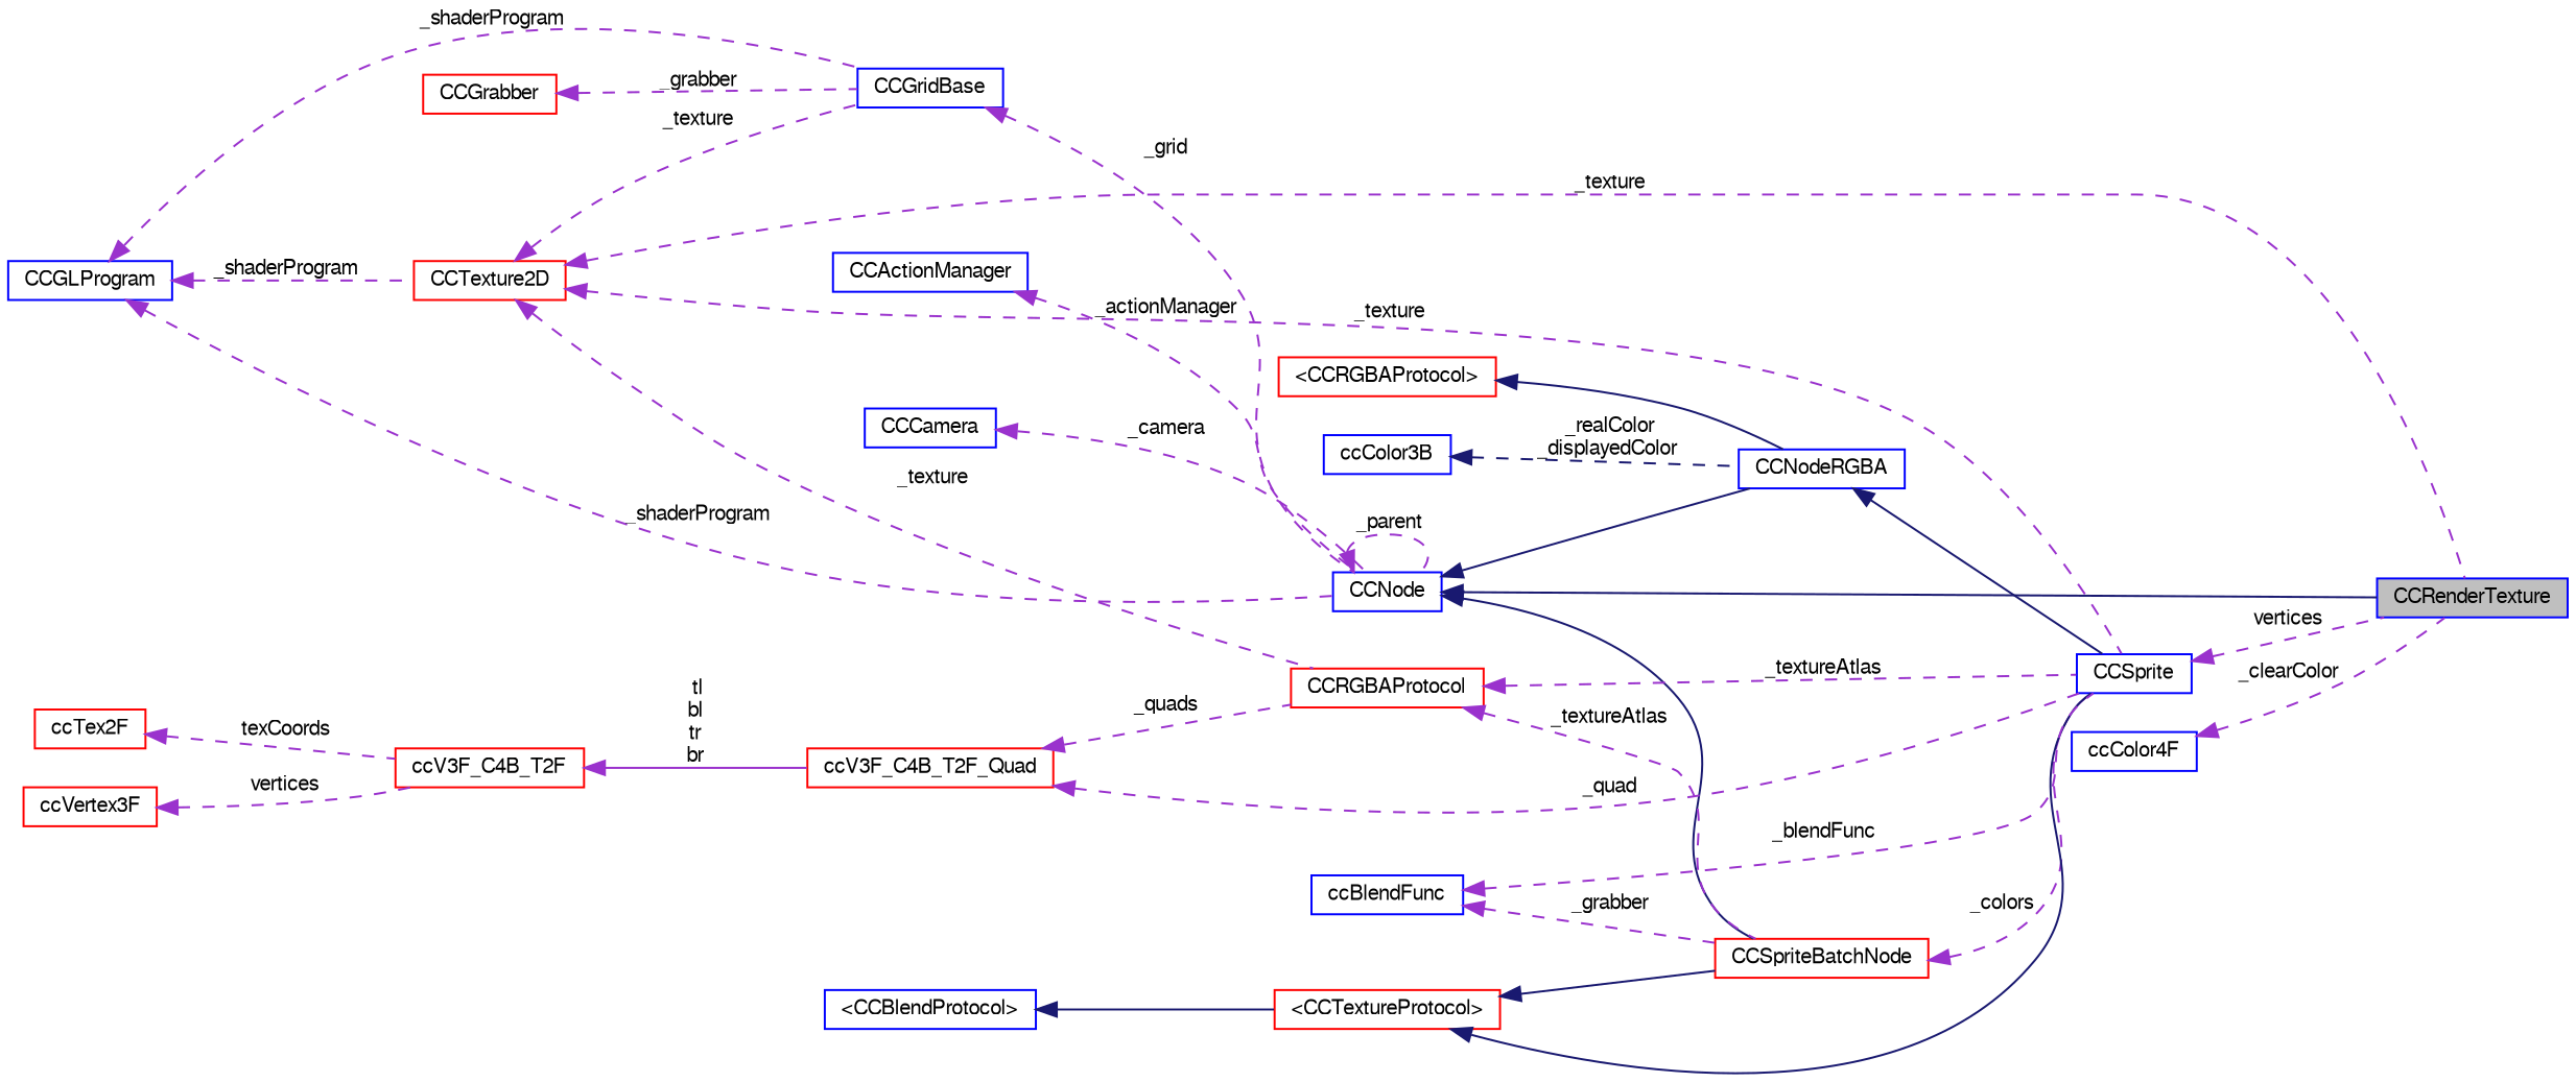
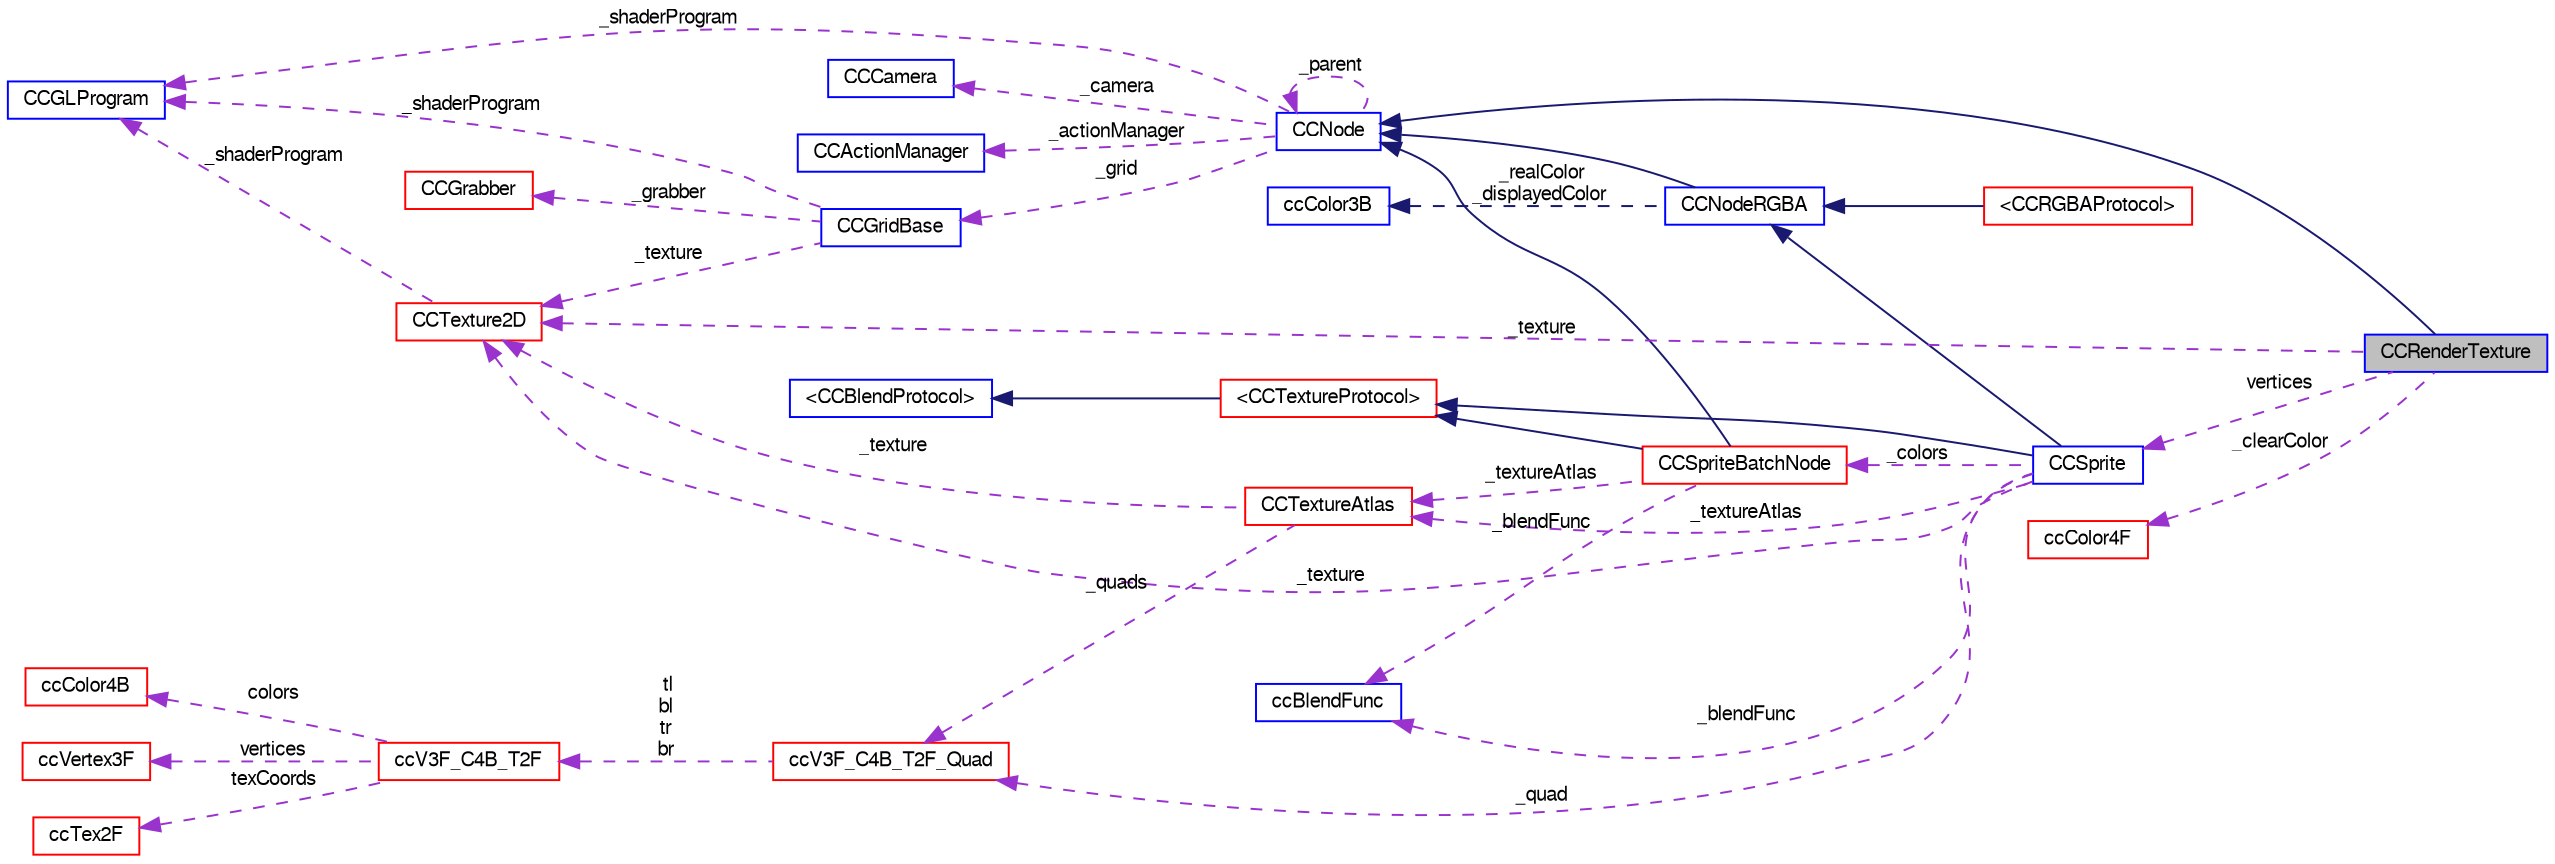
  digraph {
    rankdir=LR
    node [color=blue fontname=FreeSans fontsize=10 shape=record]
    edge [color=darkorchid3 dir=back fontname=FreeSans fontsize=10 labelfontname=FreeSans labelfontsize=10 style=dashed]
    n1 [fillcolor=grey75 fontcolor=black height=0.2 label=CCRenderTexture style=filled width=0.4]
    n2 [height=0.2 label=CCNode width=0.4]
    n3 [height=0.2 label=CCNodeRGBA width=0.4]
    n4 [color=red height=0.2 label=CCSpriteBatchNode width=0.4]
    n5 [height=0.2 label=CCSprite width=0.4]
    n6 [height=0.2 label=CCGridBase width=0.4]
    n7 [color=red height=0.2 label=CCGrabber width=0.4]
    n8 [color=red height=0.2 label=CCTexture2D width=0.4]
-   n9 [color=red height=0.2 label=CCRGBAProtocol width=0.4]
+   n9 [color=red height=0.2 label=CCTextureAtlas width=0.4]
    n10 [height=0.2 label=CCGLProgram width=0.4]
    n11 [height=0.2 label=CCCamera width=0.4]
    n12 [height=0.2 label=CCActionManager width=0.4]
    n13 [color=red height=0.2 label="\<CCRGBAProtocol\>" width=0.4]
    n14 [height=0.2 label=ccColor3B width=0.4]
    n15 [color=red height=0.2 label="\<CCTextureProtocol\>" width=0.4]
    n16 [height=0.2 label="\<CCBlendProtocol\>" width=0.4]
    n17 [height=0.2 label=ccBlendFunc width=0.4]
    n18 [color=red height=0.2 label=ccV3F_C4B_T2F_Quad width=0.4]
    n19 [color=red height=0.2 label=ccV3F_C4B_T2F width=0.4]
+   n20 [color=red height=0.2 label=ccColor4B width=0.4]
    n21 [color=red height=0.2 label=ccVertex3F width=0.4]
    n22 [color=red height=0.2 label=ccTex2F width=0.4]
-   n23 [height=0.2 label=ccColor4F width=0.4]
+   n23 [color=red height=0.2 label=ccColor4F width=0.4]
    n2 -> n1 [color=midnightblue style=solid]
    n2 -> n2 [label=" _parent"]
    n2 -> n3 [color=midnightblue style=solid]
    n2 -> n4 [color=midnightblue style=solid]
    n3 -> n5 [color=midnightblue style=solid]
    n4 -> n5 [label=" _colors"]
    n5 -> n1 [label=" vertices"]
    n6 -> n2 [label=" _grid"]
    n7 -> n6 [label=" _grabber"]
    n8 -> n1 [label=" _texture"]
    n8 -> n5 [label=" _texture"]
    n8 -> n6 [label=" _texture"]
    n8 -> n9 [label=" _texture"]
    n9 -> n4 [label=" _textureAtlas"]
    n9 -> n5 [label=" _textureAtlas"]
    n10 -> n2 [label=" _shaderProgram"]
    n10 -> n6 [label=" _shaderProgram"]
    n10 -> n8 [label=" _shaderProgram"]
    n11 -> n2 [label=" _camera"]
    n12 -> n2 [label=" _actionManager"]
-   n13 -> n3 [color=midnightblue style=solid]
+   n3 -> n13 [color=midnightblue style=solid]
    n14 -> n3 [color=midnightblue label=" _realColor\n_displayedColor"]
    n15 -> n4 [color=midnightblue style=solid]
    n15 -> n5 [color=midnightblue style=solid]
    n16 -> n15 [color=midnightblue style=solid]
-   n17 -> n4 [label=" _grabber"]
+   n17 -> n4 [label=" _blendFunc"]
    n17 -> n5 [label=" _blendFunc"]
    n18 -> n5 [label=" _quad"]
    n18 -> n9 [label=" _quads"]
-   n19 -> n18 [label=" tl\nbl\ntr\nbr" style=solid]
+   n19 -> n18 [label=" tl\nbl\ntr\nbr"]
+   n20 -> n19 [label=" colors"]
    n21 -> n19 [label=" vertices"]
    n22 -> n19 [label=" texCoords"]
    n23 -> n1 [label=" _clearColor"]
  }
